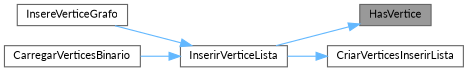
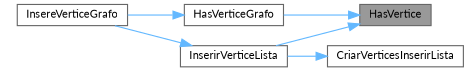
  digraph {
    fontname=Lato
    rankdir=RL
    node [color=grey40 fillcolor=white fontname=Lato fontsize=10 shape=box style=filled]
    edge [color=steelblue1 dir=back fontname=Lato fontsize=10 labelfontname=Helvetica labelfontsize=10 style=solid]
    n1 [color=gray40 fillcolor=grey60 fontcolor=black height=0.2 label=HasVertice width=0.4]
+   n2 [height=0.2 label=HasVerticeGrafo width=0.4]
    n3 [height=0.2 label=InserirVerticeLista width=0.4]
    n4 [height=0.2 label=InsereVerticeGrafo width=0.4]
-   n5 [height=0.2 label=CarregarVerticesBinario width=0.4]
    n6 [height=0.2 label=CriarVerticesInserirLista width=0.4]
+   n1 -> n2
    n1 -> n3
+   n2 -> n4
    n3 -> n4
-   n3 -> n5
    n6 -> n3
  }
